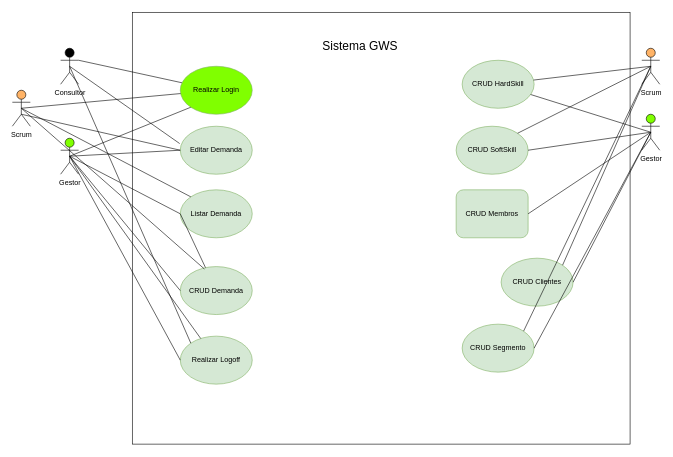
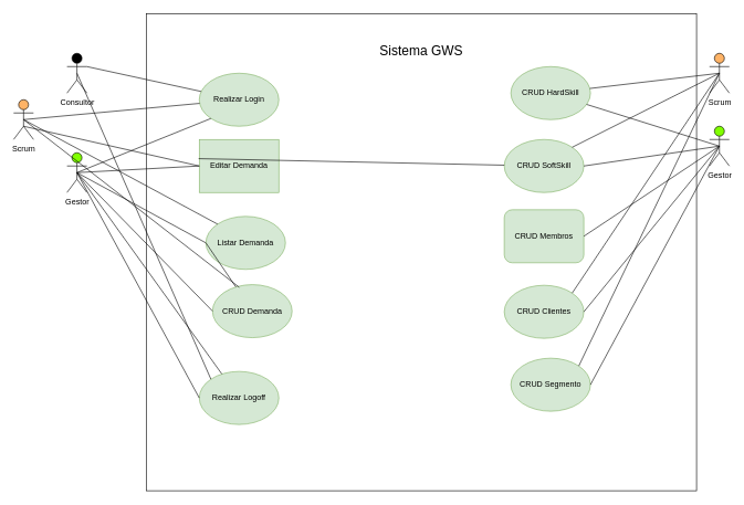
  <mxCell id="0" />
  <mxCell id="1" parent="0" />
  <mxCell id="2" value="" style="rounded=0;whiteSpace=wrap;html=1;movable=0;resizable=0;rotatable=0;deletable=0;editable=0;locked=1;connectable=0;" vertex="1" parent="1"><mxGeometry x="220" y="20" width="830" height="720" as="geometry" /></mxCell>
- <mxCell id="3" value="&lt;font style=&quot;font-size: 20px;&quot;&gt;&lt;font style=&quot;font-size: 20px;&quot;&gt;Sistema GW&lt;/font&gt;S&lt;/font&gt;" style="text;html=1;strokeColor=none;fillColor=none;align=center;verticalAlign=middle;whiteSpace=wrap;rounded=0;" vertex="1" parent="1"><mxGeometry x="532" y="60" width="136" height="30" as="geometry" /></mxCell>
+ <mxCell id="3" value="&lt;font style=&quot;font-size: 20px;&quot;&gt;&lt;font style=&quot;font-size: 20px;&quot;&gt;Sistema GW&lt;/font&gt;S&lt;/font&gt;" style="text;html=1;strokeColor=none;fillColor=none;align=center;verticalAlign=middle;whiteSpace=wrap;rounded=0;" vertex="1" parent="1"><mxGeometry x="567" y="60" width="136" height="30" as="geometry" /></mxCell>
  <mxCell id="4" value="CRUD HardSkill" style="ellipse;whiteSpace=wrap;html=1;fillColor=#d5e8d4;strokeColor=#82b366;" vertex="1" parent="1"><mxGeometry x="770" y="100" width="120" height="80" as="geometry" /></mxCell>
  <mxCell id="5" value="Scrum" style="shape=umlActor;verticalLabelPosition=bottom;verticalAlign=top;html=1;outlineConnect=0;fillColor=#FFB366;" vertex="1" parent="1"><mxGeometry x="1069.5" y="80" width="30" height="60" as="geometry" /></mxCell>
  <mxCell id="6" value="Gestor" style="shape=umlActor;verticalLabelPosition=bottom;verticalAlign=top;html=1;outlineConnect=0;fillColor=#80FF00;" vertex="1" parent="1"><mxGeometry x="1069.5" y="190" width="30" height="60" as="geometry" /></mxCell>
  <mxCell id="7" value="CRUD SoftSkill" style="ellipse;whiteSpace=wrap;html=1;fillColor=#d5e8d4;strokeColor=#82b366;" vertex="1" parent="1"><mxGeometry x="760" y="210" width="120" height="80" as="geometry" /></mxCell>
  <mxCell id="8" value="CRUD Membros" style="whiteSpace=wrap;html=1;fillColor=#d5e8d4;strokeColor=#82b366;rounded=1;" vertex="1" parent="1"><mxGeometry x="760" y="316" width="120" height="80" as="geometry" /></mxCell>
  <mxCell id="9" value="CRUD Segmento" style="ellipse;whiteSpace=wrap;html=1;fillColor=#d5e8d4;strokeColor=#82b366;" vertex="1" parent="1"><mxGeometry x="770" y="540" width="120" height="80" as="geometry" /></mxCell>
- <mxCell id="10" value="CRUD Clientes" style="ellipse;whiteSpace=wrap;html=1;fillColor=#d5e8d4;strokeColor=#82b366;" vertex="1" parent="1"><mxGeometry x="835" y="430" width="120" height="80" as="geometry" /></mxCell>
- <mxCell id="11" value="CRUD Demanda" style="ellipse;whiteSpace=wrap;html=1;fillColor=#d5e8d4;strokeColor=#82b366;" vertex="1" parent="1"><mxGeometry x="300" y="444" width="120" height="80" as="geometry" /></mxCell>
- <mxCell id="12" value="Editar Demanda" style="ellipse;whiteSpace=wrap;html=1;fillColor=#d5e8d4;strokeColor=#82b366;" vertex="1" parent="1"><mxGeometry x="300" y="210" width="120" height="80" as="geometry" /></mxCell>
- <mxCell id="13" value="Listar Demanda" style="ellipse;whiteSpace=wrap;html=1;fillColor=#d5e8d4;strokeColor=#82b366;" vertex="1" parent="1"><mxGeometry x="300" y="316" width="120" height="80" as="geometry" /></mxCell>
+ <mxCell id="10" value="CRUD Clientes" style="ellipse;whiteSpace=wrap;html=1;fillColor=#d5e8d4;strokeColor=#82b366;" vertex="1" parent="1"><mxGeometry x="760" y="430" width="120" height="80" as="geometry" /></mxCell>
+ <mxCell id="11" value="CRUD Demanda" style="ellipse;whiteSpace=wrap;html=1;fillColor=#d5e8d4;strokeColor=#82b366;" vertex="1" parent="1"><mxGeometry x="320" y="429" width="120" height="80" as="geometry" /></mxCell>
+ <mxCell id="12" value="Editar Demanda" style="whiteSpace=wrap;html=1;fillColor=#d5e8d4;strokeColor=#82b366;rounded=0;" vertex="1" parent="1"><mxGeometry x="300" y="210" width="120" height="80" as="geometry" /></mxCell>
+ <mxCell id="13" value="Listar Demanda" style="ellipse;whiteSpace=wrap;html=1;fillColor=#d5e8d4;strokeColor=#82b366;" vertex="1" parent="1"><mxGeometry x="310" y="326" width="120" height="80" as="geometry" /></mxCell>
  <mxCell id="14" value="" style="endArrow=none;html=1;rounded=0;entryX=0.5;entryY=0.5;entryDx=0;entryDy=0;entryPerimeter=0;" edge="1" parent="1" source="4" target="5"><mxGeometry width="50" height="50" relative="1" as="geometry"><mxPoint x="1019.5" y="160" as="sourcePoint" /><mxPoint x="1069.5" y="110" as="targetPoint" /></mxGeometry></mxCell>
  <mxCell id="15" value="" style="endArrow=none;html=1;rounded=0;entryX=0.5;entryY=0.5;entryDx=0;entryDy=0;entryPerimeter=0;" edge="1" parent="1" source="4" target="6"><mxGeometry width="50" height="50" relative="1" as="geometry"><mxPoint x="876" y="266" as="sourcePoint" /><mxPoint x="1069.5" y="220" as="targetPoint" /></mxGeometry></mxCell>
  <mxCell id="16" value="" style="endArrow=none;html=1;rounded=0;exitX=1;exitY=0.5;exitDx=0;exitDy=0;entryX=0.5;entryY=0.5;entryDx=0;entryDy=0;entryPerimeter=0;" edge="1" parent="1" source="7" target="6"><mxGeometry width="50" height="50" relative="1" as="geometry"><mxPoint x="877" y="200.5" as="sourcePoint" /><mxPoint x="1069.5" y="239.5" as="targetPoint" /></mxGeometry></mxCell>
  <mxCell id="17" value="" style="endArrow=none;html=1;rounded=0;entryX=0.5;entryY=0.5;entryDx=0;entryDy=0;entryPerimeter=0;exitX=1;exitY=0;exitDx=0;exitDy=0;" edge="1" parent="1" source="7" target="5"><mxGeometry width="50" height="50" relative="1" as="geometry"><mxPoint x="858" y="176" as="sourcePoint" /><mxPoint x="1051.5" y="130" as="targetPoint" /></mxGeometry></mxCell>
  <mxCell id="18" value="" style="endArrow=none;html=1;rounded=0;exitX=1;exitY=0.5;exitDx=0;exitDy=0;entryX=0.5;entryY=0.5;entryDx=0;entryDy=0;entryPerimeter=0;" edge="1" parent="1" source="8" target="6"><mxGeometry width="50" height="50" relative="1" as="geometry"><mxPoint x="880" y="340" as="sourcePoint" /><mxPoint x="1079.5" y="249.5" as="targetPoint" /></mxGeometry></mxCell>
- <mxCell id="19" value="Realizar Login" style="ellipse;whiteSpace=wrap;html=1;fillColor=#80ff00;strokeColor=#82b366;" vertex="1" parent="1"><mxGeometry x="300" y="110" width="120" height="80" as="geometry" /></mxCell>
+ <mxCell id="19" value="Realizar Login" style="ellipse;whiteSpace=wrap;html=1;fillColor=#d5e8d4;strokeColor=#82b366;" vertex="1" parent="1"><mxGeometry x="300" y="110" width="120" height="80" as="geometry" /></mxCell>
  <mxCell id="20" value="Consultor" style="shape=umlActor;verticalLabelPosition=bottom;verticalAlign=top;html=1;outlineConnect=0;fillColor=#000000;" vertex="1" parent="1"><mxGeometry x="100.5" y="80" width="30" height="60" as="geometry" /></mxCell>
  <mxCell id="21" value="Gestor" style="shape=umlActor;verticalLabelPosition=bottom;verticalAlign=top;html=1;outlineConnect=0;fillColor=#80FF00;" vertex="1" parent="1"><mxGeometry x="100.5" y="230" width="30" height="60" as="geometry" /></mxCell>
  <mxCell id="22" value="Scrum" style="shape=umlActor;verticalLabelPosition=bottom;verticalAlign=top;html=1;outlineConnect=0;fillColor=#FFB366;" vertex="1" parent="1"><mxGeometry x="20" y="150" width="30" height="60" as="geometry" /></mxCell>
  <mxCell id="23" value="" style="endArrow=none;html=1;rounded=0;exitX=1;exitY=0.333;exitDx=0;exitDy=0;exitPerimeter=0;" edge="1" parent="1" source="20" target="19"><mxGeometry width="50" height="50" relative="1" as="geometry"><mxPoint x="156.5" y="116" as="sourcePoint" /><mxPoint x="350" y="70" as="targetPoint" /></mxGeometry></mxCell>
  <mxCell id="24" value="" style="endArrow=none;html=1;rounded=0;exitX=0.5;exitY=0.5;exitDx=0;exitDy=0;exitPerimeter=0;" edge="1" parent="1" source="22" target="19"><mxGeometry width="50" height="50" relative="1" as="geometry"><mxPoint x="60" y="180" as="sourcePoint" /><mxPoint x="204" y="270" as="targetPoint" /></mxGeometry></mxCell>
  <mxCell id="25" value="" style="endArrow=none;html=1;rounded=0;exitX=0.5;exitY=0.5;exitDx=0;exitDy=0;exitPerimeter=0;entryX=0;entryY=1;entryDx=0;entryDy=0;" edge="1" parent="1" source="21" target="19"><mxGeometry width="50" height="50" relative="1" as="geometry"><mxPoint x="151" y="120" as="sourcePoint" /><mxPoint x="295" y="210" as="targetPoint" /></mxGeometry></mxCell>
  <mxCell id="26" value="Realizar Logoff" style="ellipse;whiteSpace=wrap;html=1;fillColor=#d5e8d4;strokeColor=#82b366;" vertex="1" parent="1"><mxGeometry x="300" y="560" width="120" height="80" as="geometry" /></mxCell>
  <mxCell id="27" value="" style="endArrow=none;html=1;rounded=0;entryX=0.5;entryY=0.5;entryDx=0;entryDy=0;entryPerimeter=0;exitX=1;exitY=0.5;exitDx=0;exitDy=0;" edge="1" parent="1" source="10" target="6"><mxGeometry width="50" height="50" relative="1" as="geometry"><mxPoint x="1030" y="340" as="sourcePoint" /><mxPoint x="1080" y="290" as="targetPoint" /></mxGeometry></mxCell>
  <mxCell id="28" value="" style="endArrow=none;html=1;rounded=0;entryX=0.5;entryY=0.5;entryDx=0;entryDy=0;entryPerimeter=0;exitX=1;exitY=0.5;exitDx=0;exitDy=0;" edge="1" parent="1" source="9" target="6"><mxGeometry width="50" height="50" relative="1" as="geometry"><mxPoint x="1030" y="340" as="sourcePoint" /><mxPoint x="1080" y="290" as="targetPoint" /></mxGeometry></mxCell>
  <mxCell id="29" value="" style="endArrow=none;html=1;rounded=0;entryX=0.5;entryY=0.5;entryDx=0;entryDy=0;entryPerimeter=0;exitX=1;exitY=0;exitDx=0;exitDy=0;" edge="1" parent="1" source="10" target="5"><mxGeometry width="50" height="50" relative="1" as="geometry"><mxPoint x="1030" y="340" as="sourcePoint" /><mxPoint x="1080" y="290" as="targetPoint" /></mxGeometry></mxCell>
  <mxCell id="30" value="" style="endArrow=none;html=1;rounded=0;entryX=0.5;entryY=0.5;entryDx=0;entryDy=0;entryPerimeter=0;exitX=1;exitY=0;exitDx=0;exitDy=0;" edge="1" parent="1" source="9" target="5"><mxGeometry width="50" height="50" relative="1" as="geometry"><mxPoint x="1030" y="340" as="sourcePoint" /><mxPoint x="1080" y="290" as="targetPoint" /></mxGeometry></mxCell>
  <mxCell id="31" value="" style="endArrow=none;html=1;rounded=0;exitX=0;exitY=0.5;exitDx=0;exitDy=0;" edge="1" parent="1" source="13" target="11"><mxGeometry width="50" height="50" relative="1" as="geometry"><mxPoint x="620" y="420" as="sourcePoint" /><mxPoint x="670" y="370" as="targetPoint" /></mxGeometry></mxCell>
- <mxCell id="32" value="" style="endArrow=none;html=1;rounded=0;entryX=0.5;entryY=0.5;entryDx=0;entryDy=0;entryPerimeter=0;exitX=-0.008;exitY=0.361;exitDx=0;exitDy=0;exitPerimeter=0;" edge="1" parent="1" source="12" target="20"><mxGeometry width="50" height="50" relative="1" as="geometry"><mxPoint x="620" y="420" as="sourcePoint" /><mxPoint x="670" y="370" as="targetPoint" /></mxGeometry></mxCell>
+ <mxCell id="32" value="" style="endArrow=none;html=1;rounded=0;exitX=-0.008;exitY=0.361;exitDx=0;exitDy=0;exitPerimeter=0;" edge="1" parent="1" source="12" target="7"><mxGeometry width="50" height="50" relative="1" as="geometry"><mxPoint x="620" y="420" as="sourcePoint" /><mxPoint x="670" y="370" as="targetPoint" /></mxGeometry></mxCell>
  <mxCell id="33" value="" style="endArrow=none;html=1;rounded=0;entryX=0.5;entryY=0.5;entryDx=0;entryDy=0;entryPerimeter=0;exitX=0;exitY=0.5;exitDx=0;exitDy=0;" edge="1" parent="1" source="12" target="21"><mxGeometry width="50" height="50" relative="1" as="geometry"><mxPoint x="620" y="420" as="sourcePoint" /><mxPoint x="670" y="370" as="targetPoint" /></mxGeometry></mxCell>
  <mxCell id="34" value="" style="endArrow=none;html=1;rounded=0;exitX=0.5;exitY=0.5;exitDx=0;exitDy=0;exitPerimeter=0;entryX=0;entryY=0.5;entryDx=0;entryDy=0;" edge="1" parent="1" source="21" target="13"><mxGeometry width="50" height="50" relative="1" as="geometry"><mxPoint x="620" y="420" as="sourcePoint" /><mxPoint x="670" y="370" as="targetPoint" /></mxGeometry></mxCell>
  <mxCell id="35" value="" style="endArrow=none;html=1;rounded=0;entryX=0.5;entryY=0.5;entryDx=0;entryDy=0;entryPerimeter=0;exitX=0;exitY=0.5;exitDx=0;exitDy=0;" edge="1" parent="1" source="12"><mxGeometry width="50" height="50" relative="1" as="geometry"><mxPoint x="620" y="430" as="sourcePoint" /><mxPoint x="35" y="190" as="targetPoint" /></mxGeometry></mxCell>
  <mxCell id="36" value="" style="endArrow=none;html=1;rounded=0;exitX=0.5;exitY=0.5;exitDx=0;exitDy=0;exitPerimeter=0;entryX=0;entryY=0;entryDx=0;entryDy=0;" edge="1" parent="1" source="22" target="13"><mxGeometry width="50" height="50" relative="1" as="geometry"><mxPoint x="620" y="420" as="sourcePoint" /><mxPoint x="670" y="370" as="targetPoint" /></mxGeometry></mxCell>
  <mxCell id="37" value="" style="endArrow=none;html=1;rounded=0;exitX=0.5;exitY=0.5;exitDx=0;exitDy=0;exitPerimeter=0;entryX=0;entryY=0.5;entryDx=0;entryDy=0;" edge="1" parent="1" source="21" target="11"><mxGeometry width="50" height="50" relative="1" as="geometry"><mxPoint x="620" y="420" as="sourcePoint" /><mxPoint x="670" y="370" as="targetPoint" /></mxGeometry></mxCell>
  <mxCell id="38" value="" style="endArrow=none;html=1;rounded=0;exitX=0.5;exitY=0.5;exitDx=0;exitDy=0;exitPerimeter=0;entryX=0;entryY=0.5;entryDx=0;entryDy=0;" edge="1" parent="1" source="21" target="26"><mxGeometry width="50" height="50" relative="1" as="geometry"><mxPoint x="620" y="420" as="sourcePoint" /><mxPoint x="670" y="370" as="targetPoint" /></mxGeometry></mxCell>
  <mxCell id="39" value="" style="endArrow=none;html=1;rounded=0;exitX=0.5;exitY=0.5;exitDx=0;exitDy=0;exitPerimeter=0;entryX=0.335;entryY=0.05;entryDx=0;entryDy=0;entryPerimeter=0;" edge="1" parent="1" source="22" target="11"><mxGeometry width="50" height="50" relative="1" as="geometry"><mxPoint x="620" y="420" as="sourcePoint" /><mxPoint x="670" y="370" as="targetPoint" /></mxGeometry></mxCell>
  <mxCell id="40" value="" style="endArrow=none;html=1;rounded=0;exitX=0.5;exitY=0.5;exitDx=0;exitDy=0;exitPerimeter=0;" edge="1" parent="1" source="21" target="26"><mxGeometry width="50" height="50" relative="1" as="geometry"><mxPoint x="620" y="420" as="sourcePoint" /><mxPoint x="670" y="370" as="targetPoint" /></mxGeometry></mxCell>
  <mxCell id="41" value="" style="endArrow=none;html=1;rounded=0;exitX=0.5;exitY=0.5;exitDx=0;exitDy=0;exitPerimeter=0;entryX=0;entryY=0;entryDx=0;entryDy=0;" edge="1" parent="1" source="20" target="26"><mxGeometry width="50" height="50" relative="1" as="geometry"><mxPoint x="620" y="420" as="sourcePoint" /><mxPoint x="670" y="370" as="targetPoint" /></mxGeometry></mxCell>
